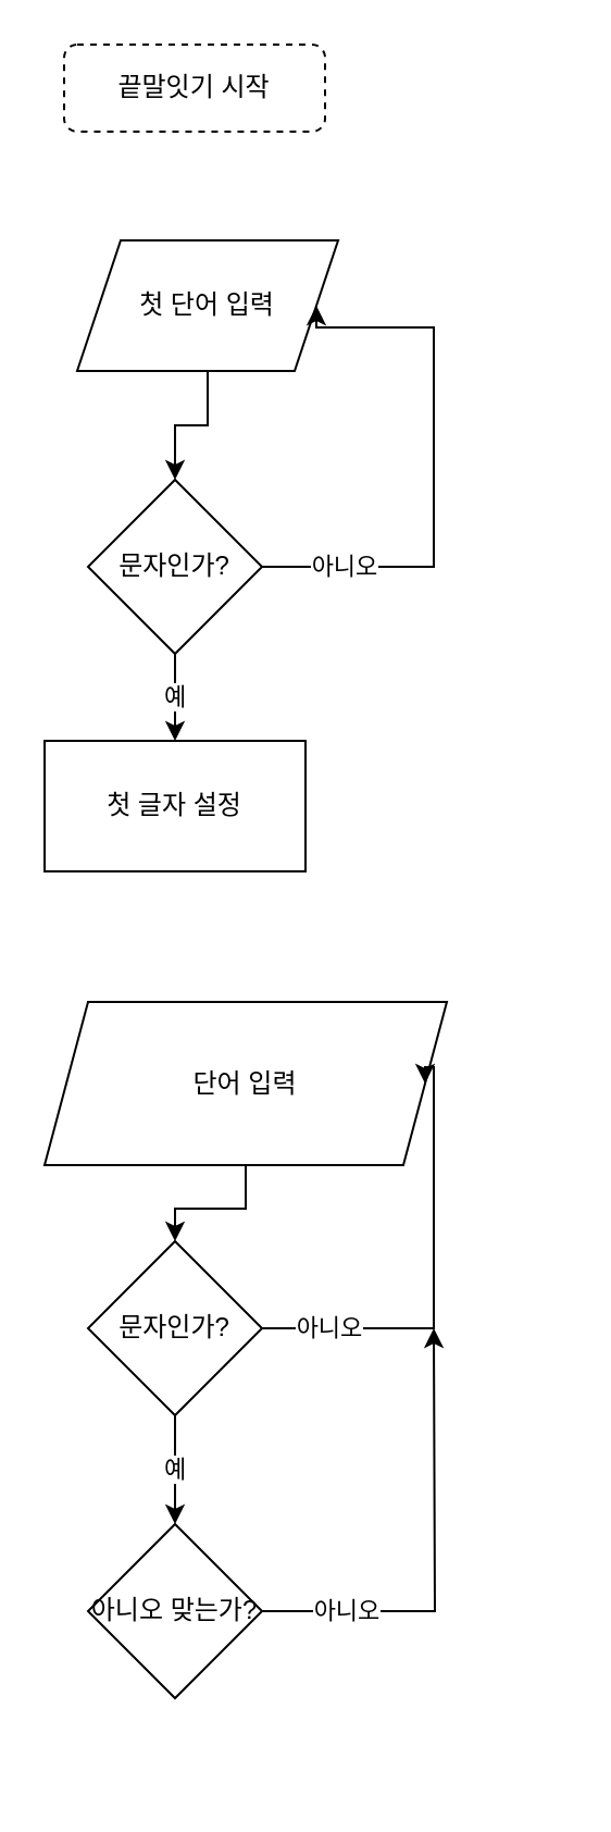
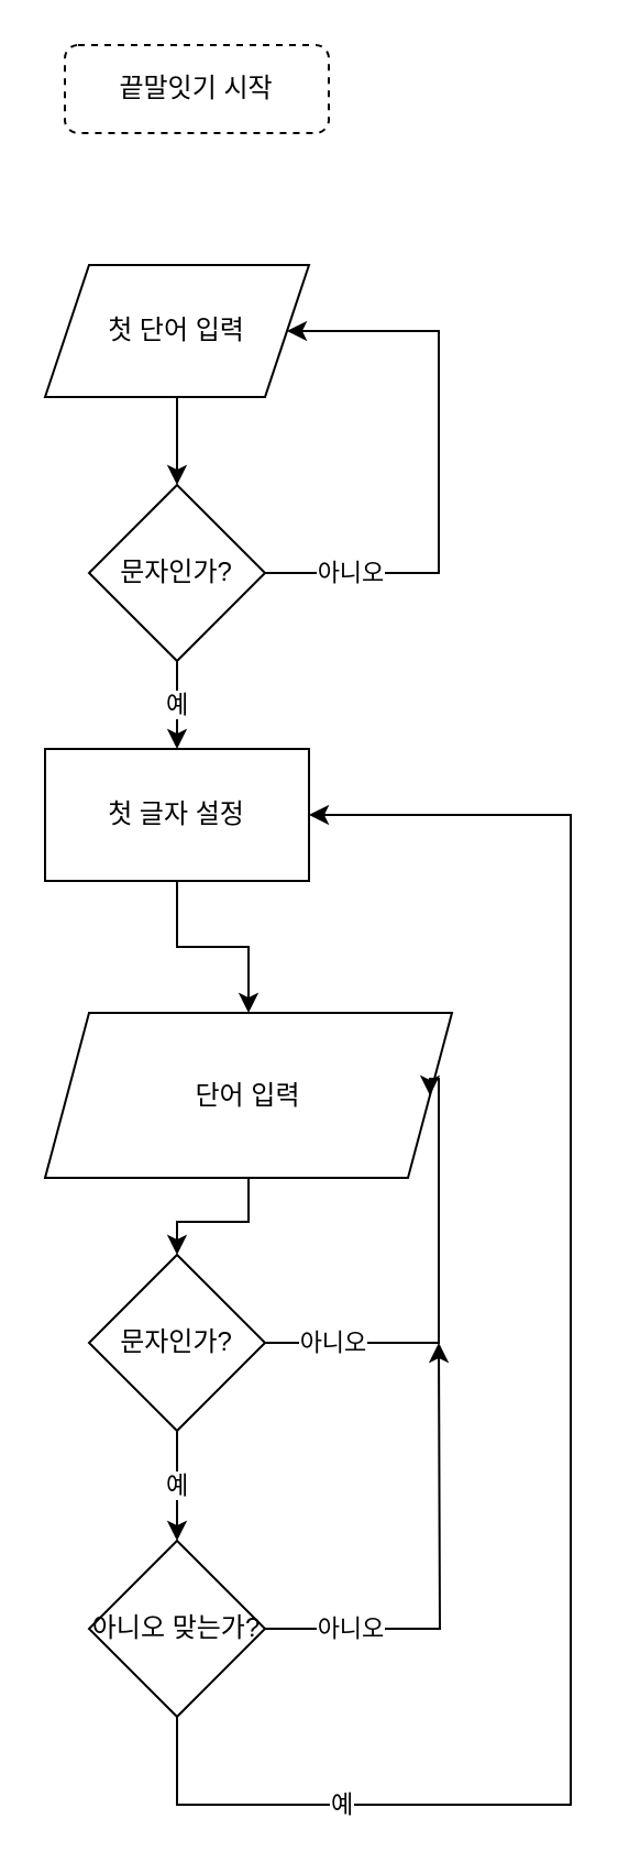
  <mxCell id="0" />
  <mxCell id="1" parent="0" />
  <mxCell id="2" value="끝말잇기 시작" style="rounded=1;whiteSpace=wrap;html=1;fontSize=12;glass=0;strokeWidth=1;shadow=0;dashed=1;" parent="1" vertex="1"><mxGeometry x="29" y="20" width="120" height="40" as="geometry" /></mxCell>
  <mxCell id="3" style="edgeStyle=orthogonalEdgeStyle;rounded=0;orthogonalLoop=1;jettySize=auto;html=1;exitX=0.5;exitY=1;exitDx=0;exitDy=0;" edge="1" parent="1" source="4" target="7"><mxGeometry relative="1" as="geometry"><mxPoint x="80" y="220" as="targetPoint" /></mxGeometry></mxCell>
- <mxCell id="4" value="첫 단어 입력" style="shape=parallelogram;perimeter=parallelogramPerimeter;whiteSpace=wrap;html=1;fixedSize=1;" vertex="1" parent="1"><mxGeometry x="35" y="110" width="120" height="60" as="geometry" /></mxCell>
+ <mxCell id="4" value="첫 단어 입력" style="shape=parallelogram;perimeter=parallelogramPerimeter;whiteSpace=wrap;html=1;fixedSize=1;" vertex="1" parent="1"><mxGeometry x="20" y="120" width="120" height="60" as="geometry" /></mxCell>
  <mxCell id="5" value="예" style="edgeStyle=orthogonalEdgeStyle;rounded=0;orthogonalLoop=1;jettySize=auto;html=1;exitX=0.5;exitY=1;exitDx=0;exitDy=0;" edge="1" parent="1" source="7"><mxGeometry relative="1" as="geometry"><mxPoint x="80" y="340" as="targetPoint" /></mxGeometry></mxCell>
  <mxCell id="6" value="아니오" style="edgeStyle=orthogonalEdgeStyle;rounded=0;orthogonalLoop=1;jettySize=auto;html=1;exitX=1;exitY=0.5;exitDx=0;exitDy=0;entryX=1;entryY=0.5;entryDx=0;entryDy=0;" edge="1" parent="1" source="7" target="4"><mxGeometry x="-0.698" relative="1" as="geometry"><mxPoint x="189" y="150" as="targetPoint" /><Array as="points"><mxPoint x="199" y="260" /><mxPoint x="199" y="150" /></Array><mxPoint as="offset" /></mxGeometry></mxCell>
  <mxCell id="7" value="문자인가?" style="rhombus;whiteSpace=wrap;html=1;" vertex="1" parent="1"><mxGeometry x="40" y="220" width="80" height="80" as="geometry" /></mxCell>
  <mxCell id="8" style="edgeStyle=orthogonalEdgeStyle;rounded=0;orthogonalLoop=1;jettySize=auto;html=1;exitX=0.5;exitY=1;exitDx=0;exitDy=0;entryX=0.5;entryY=0;entryDx=0;entryDy=0;" edge="1" parent="1" source="9" target="12"><mxGeometry relative="1" as="geometry" /></mxCell>
  <mxCell id="9" value="단어 입력" style="shape=parallelogram;perimeter=parallelogramPerimeter;whiteSpace=wrap;html=1;fixedSize=1;" vertex="1" parent="1"><mxGeometry x="20" y="460" width="185" height="75" as="geometry" /></mxCell>
  <mxCell id="10" value="아니오" style="edgeStyle=orthogonalEdgeStyle;rounded=0;orthogonalLoop=1;jettySize=auto;html=1;exitX=1;exitY=0.5;exitDx=0;exitDy=0;entryX=1;entryY=0.5;entryDx=0;entryDy=0;" edge="1" parent="1" source="12" target="9"><mxGeometry x="-0.709" relative="1" as="geometry"><Array as="points"><mxPoint x="199" y="610" /><mxPoint x="199" y="490" /></Array><mxPoint as="offset" /></mxGeometry></mxCell>
  <mxCell id="11" value="예" style="edgeStyle=orthogonalEdgeStyle;rounded=0;orthogonalLoop=1;jettySize=auto;html=1;exitX=0.5;exitY=1;exitDx=0;exitDy=0;" edge="1" parent="1" source="12"><mxGeometry relative="1" as="geometry"><mxPoint x="80" y="700" as="targetPoint" /></mxGeometry></mxCell>
  <mxCell id="12" value="문자인가?" style="rhombus;whiteSpace=wrap;html=1;" vertex="1" parent="1"><mxGeometry x="40" y="570" width="80" height="80" as="geometry" /></mxCell>
  <mxCell id="13" value="아니오" style="edgeStyle=orthogonalEdgeStyle;rounded=0;orthogonalLoop=1;jettySize=auto;html=1;exitX=1;exitY=0.5;exitDx=0;exitDy=0;" edge="1" parent="1" source="15"><mxGeometry x="-0.627" relative="1" as="geometry"><mxPoint x="199" y="610" as="targetPoint" /><mxPoint as="offset" /></mxGeometry></mxCell>
+ <mxCell id="14" value="예" style="edgeStyle=orthogonalEdgeStyle;rounded=0;orthogonalLoop=1;jettySize=auto;html=1;exitX=0.5;exitY=1;exitDx=0;exitDy=0;entryX=1;entryY=0.5;entryDx=0;entryDy=0;" edge="1" parent="1" source="15" target="17"><mxGeometry x="-0.709" relative="1" as="geometry"><mxPoint x="80" y="830" as="targetPoint" /><Array as="points"><mxPoint x="80" y="820" /><mxPoint x="259" y="820" /><mxPoint x="259" y="370" /></Array><mxPoint as="offset" /></mxGeometry></mxCell>
  <mxCell id="15" value="아니오 맞는가?" style="rhombus;whiteSpace=wrap;html=1;" vertex="1" parent="1"><mxGeometry x="40" y="700" width="80" height="80" as="geometry" /></mxCell>
+ <mxCell id="16" style="edgeStyle=orthogonalEdgeStyle;rounded=0;orthogonalLoop=1;jettySize=auto;html=1;exitX=0.5;exitY=1;exitDx=0;exitDy=0;entryX=0.5;entryY=0;entryDx=0;entryDy=0;" edge="1" parent="1" source="17" target="9"><mxGeometry relative="1" as="geometry" /></mxCell>
  <mxCell id="17" value="첫 글자 설정" style="rounded=0;whiteSpace=wrap;html=1;" vertex="1" parent="1"><mxGeometry x="20" y="340" width="120" height="60" as="geometry" /></mxCell>
